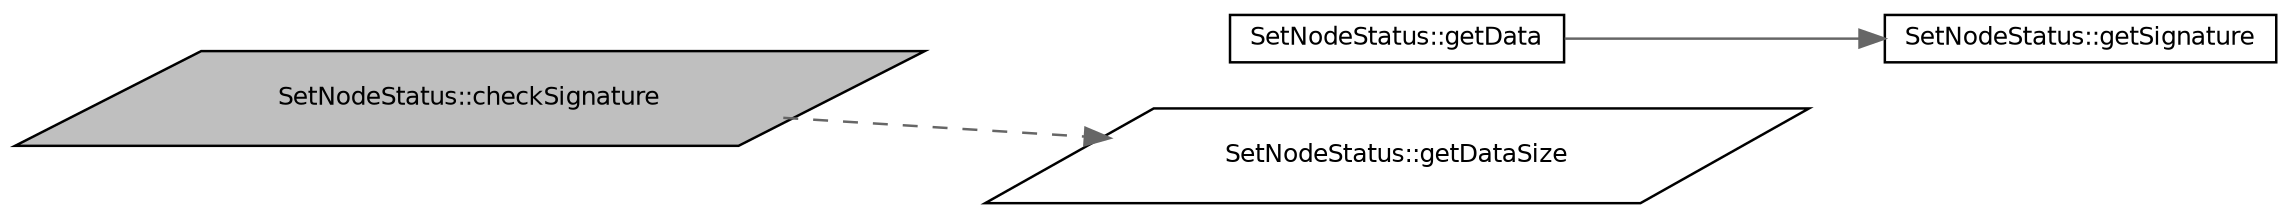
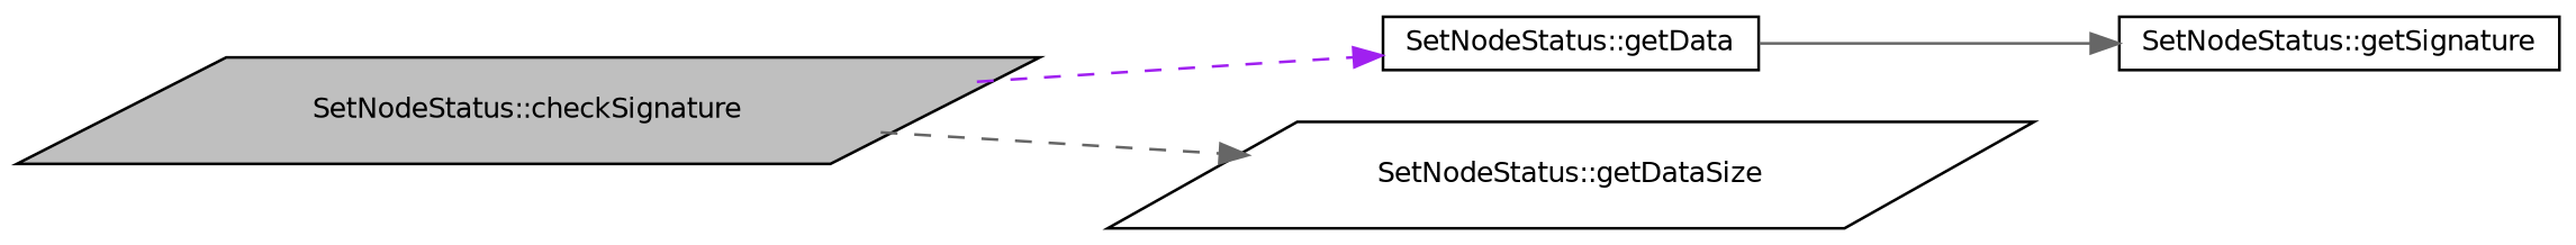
  digraph {
    rankdir=LR
    node [color=black fillcolor=white fontname=Helvetica fontsize=10 shape=parallelogram style=filled]
    edge [color=gray40 fontname=Helvetica fontsize=10 labelfontname=Helvetica labelfontsize=10 style=dashed]
    n1 [fillcolor=grey75 fontcolor=black height=0.2 label="SetNodeStatus::checkSignature" width=0.4]
    n2 [height=0.2 label="SetNodeStatus::getData" shape=box width=0.4]
    n3 [height=0.2 label="SetNodeStatus::getDataSize" width=0.4]
    n4 [height=0.2 label="SetNodeStatus::getSignature" shape=box width=0.4]
+   n1 -> n2 [color=purple]
    n1 -> n3
    n2 -> n4 [style=solid]
  }
